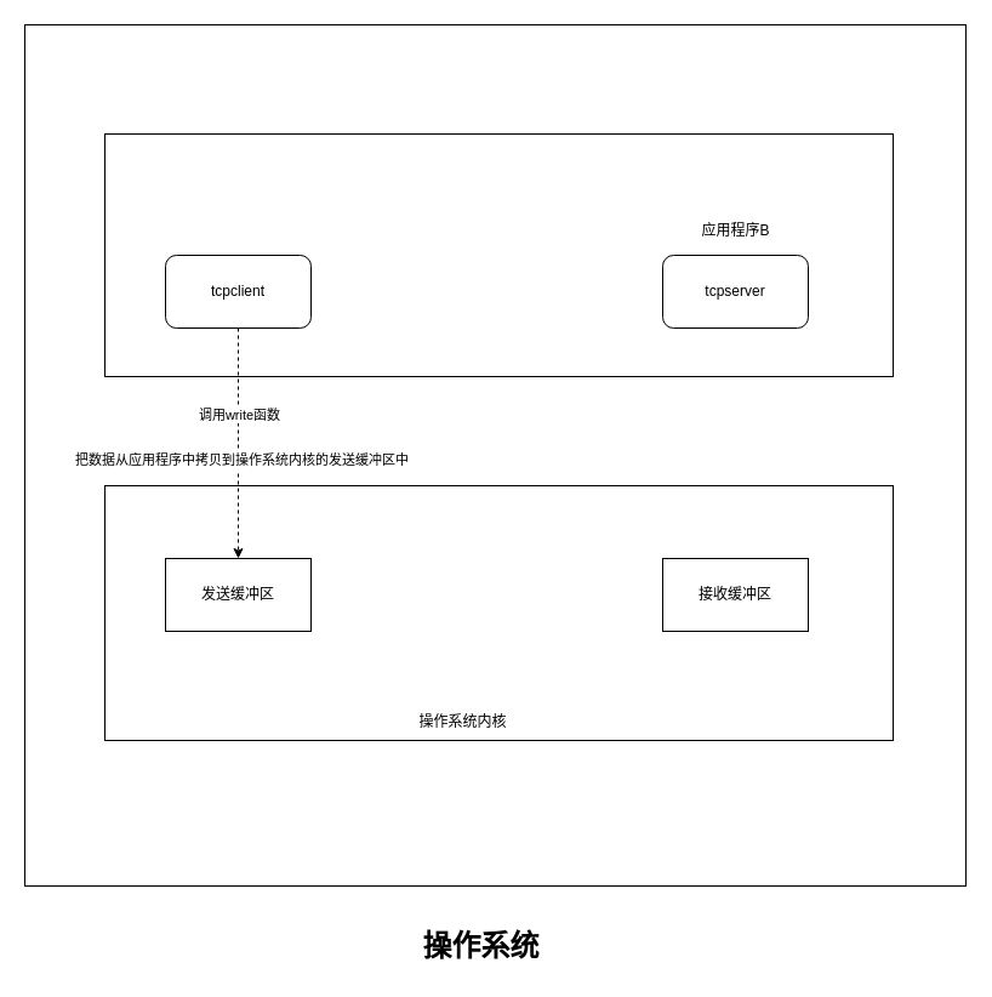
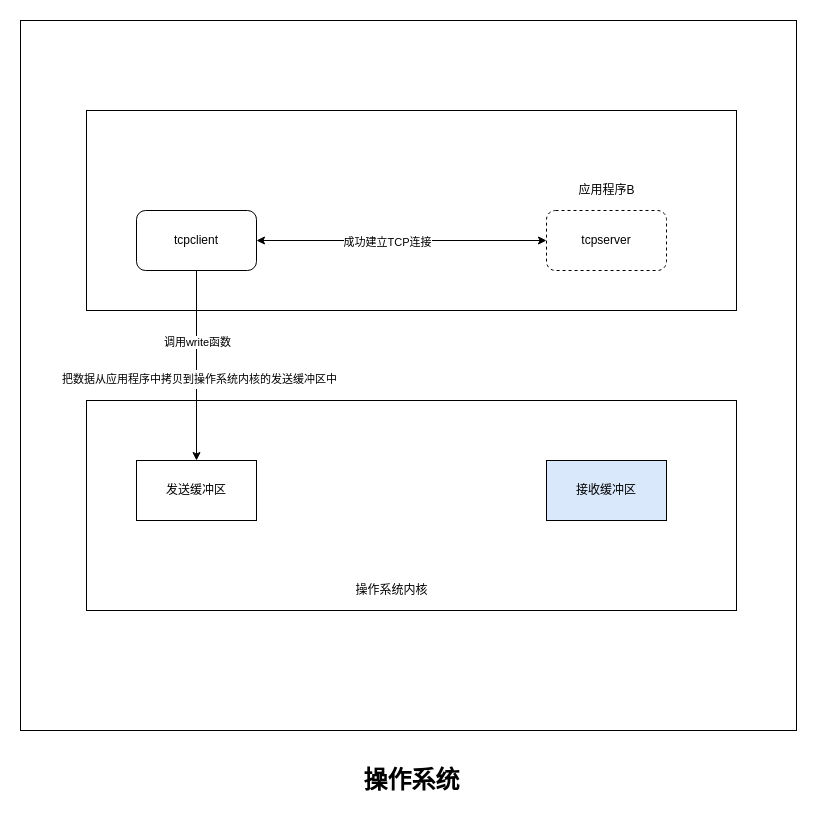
  <mxCell id="0" />
  <mxCell id="1" parent="0" />
  <mxCell id="2" value="" style="rounded=0;whiteSpace=wrap;html=1;" parent="1" vertex="1"><mxGeometry x="20" y="20" width="776" height="710" as="geometry" /></mxCell>
  <mxCell id="3" value="" style="rounded=0;whiteSpace=wrap;html=1;" parent="1" vertex="1"><mxGeometry x="86" y="110" width="650" height="200" as="geometry" /></mxCell>
  <mxCell id="4" value="" style="rounded=0;whiteSpace=wrap;html=1;" parent="1" vertex="1"><mxGeometry x="86" y="400" width="650" height="210" as="geometry" /></mxCell>
- <mxCell id="5" style="edgeStyle=orthogonalEdgeStyle;rounded=0;orthogonalLoop=1;jettySize=auto;html=1;exitX=0.5;exitY=1;exitDx=0;exitDy=0;entryX=0.5;entryY=0;entryDx=0;entryDy=0;dashed=1;" parent="1" source="9" target="12" edge="1"><mxGeometry relative="1" as="geometry" /></mxCell>
+ <mxCell id="5" style="edgeStyle=orthogonalEdgeStyle;rounded=0;orthogonalLoop=1;jettySize=auto;html=1;exitX=0.5;exitY=1;exitDx=0;exitDy=0;entryX=0.5;entryY=0;entryDx=0;entryDy=0;" parent="1" source="9" target="12" edge="1"><mxGeometry relative="1" as="geometry" /></mxCell>
  <mxCell id="6" value="调用write函数" style="edgeLabel;html=1;align=center;verticalAlign=middle;resizable=0;points=[];" parent="5" vertex="1" connectable="0"><mxGeometry x="-0.25" relative="1" as="geometry"><mxPoint as="offset" /></mxGeometry></mxCell>
  <mxCell id="7" value="&lt;span style=&quot;color: rgba(0 , 0 , 0 , 0) ; font-family: monospace ; font-size: 0px ; background-color: rgb(248 , 249 , 250)&quot;&gt;%3CmxGraphModel%3E%3Croot%3E%3CmxCell%20id%3D%220%22%2F%3E%3CmxCell%20id%3D%221%22%20parent%3D%220%22%2F%3E%3CmxCell%20id%3D%222%22%20value%3D%22%E5%BA%94%E7%94%A8%E7%A8%8B%E5%BA%8FA%22%20style%3D%22text%3Bhtml%3D1%3Balign%3Dcenter%3BverticalAlign%3Dmiddle%3Bresizable%3D0%3Bpoints%3D%5B%5D%3Bautosize%3D1%3BstrokeColor%3Dnone%3BfillColor%3Dnone%3B%22%20vertex%3D%221%22%20parent%3D%221%22%3E%3CmxGeometry%20x%3D%22165%22%20y%3D%22330%22%20width%3D%2270%22%20height%3D%2220%22%20as%3D%22geometry%22%2F%3E%3C%2FmxCell%3E%3C%2Froot%3E%3C%2FmxGraphModel%3E&lt;/span&gt;" style="edgeLabel;html=1;align=center;verticalAlign=middle;resizable=0;points=[];" parent="5" vertex="1" connectable="0"><mxGeometry x="0.154" relative="1" as="geometry"><mxPoint as="offset" /></mxGeometry></mxCell>
  <mxCell id="8" value="&lt;div style=&quot;line-height: 1.75 ; text-align: left&quot;&gt;把数据从应用程序中拷贝到操作系统内核的发送缓冲区中&lt;/div&gt;" style="edgeLabel;html=1;align=center;verticalAlign=middle;resizable=0;points=[];" parent="5" vertex="1" connectable="0"><mxGeometry x="0.133" y="2" relative="1" as="geometry"><mxPoint as="offset" /></mxGeometry></mxCell>
  <mxCell id="9" value="tcpclient" style="rounded=1;whiteSpace=wrap;html=1;" parent="1" vertex="1"><mxGeometry x="136" y="210" width="120" height="60" as="geometry" /></mxCell>
- <mxCell id="10" value="tcpserver" style="rounded=1;whiteSpace=wrap;html=1;" parent="1" vertex="1"><mxGeometry x="546" y="210" width="120" height="60" as="geometry" /></mxCell>
- <mxCell id="11" value="操作系统" style="text;strokeColor=none;fillColor=none;html=1;fontSize=24;fontStyle=1;verticalAlign=middle;align=center;" parent="1" vertex="1"><mxGeometry x="346" y="760" width="100" height="40" as="geometry" /></mxCell>
+ <mxCell id="10" value="tcpserver" style="rounded=1;whiteSpace=wrap;html=1;dashed=1;" parent="1" vertex="1"><mxGeometry x="546" y="210" width="120" height="60" as="geometry" /></mxCell>
+ <mxCell id="11" value="操作系统" style="text;strokeColor=none;fillColor=none;html=1;fontSize=24;fontStyle=1;verticalAlign=middle;align=center;" parent="1" vertex="1"><mxGeometry x="361" y="760" width="100" height="40" as="geometry" /></mxCell>
  <mxCell id="12" value="发送缓冲区" style="rounded=0;whiteSpace=wrap;html=1;" parent="1" vertex="1"><mxGeometry x="136" y="460" width="120" height="60" as="geometry" /></mxCell>
  <mxCell id="13" value="应用程序B" style="text;html=1;align=center;verticalAlign=middle;resizable=0;points=[];autosize=1;strokeColor=none;fillColor=none;" parent="1" vertex="1"><mxGeometry x="571" y="180" width="70" height="20" as="geometry" /></mxCell>
- <mxCell id="16" value="操作系统内核" style="text;html=1;align=center;verticalAlign=middle;resizable=0;points=[];autosize=1;strokeColor=none;fillColor=none;" parent="1" vertex="1"><mxGeometry x="336" y="585" width="90" height="20" as="geometry" /></mxCell>
- <mxCell id="17" value="接收缓冲区" style="rounded=0;whiteSpace=wrap;html=1;" vertex="1" parent="1"><mxGeometry x="546" y="460" width="120" height="60" as="geometry" /></mxCell>
+ <mxCell id="14" value="" style="endArrow=classic;startArrow=classic;html=1;rounded=0;entryX=0;entryY=0.5;entryDx=0;entryDy=0;" parent="1" source="9" target="10" edge="1"><mxGeometry width="50" height="50" relative="1" as="geometry"><mxPoint x="386" y="270" as="sourcePoint" /><mxPoint x="436" y="220" as="targetPoint" /></mxGeometry></mxCell>
+ <mxCell id="15" value="成功建立TCP连接" style="edgeLabel;html=1;align=center;verticalAlign=middle;resizable=0;points=[];" parent="14" vertex="1" connectable="0"><mxGeometry x="-0.106" y="-1" relative="1" as="geometry"><mxPoint as="offset" /></mxGeometry></mxCell>
+ <mxCell id="16" value="操作系统内核" style="text;html=1;align=center;verticalAlign=middle;resizable=0;points=[];autosize=1;strokeColor=none;fillColor=none;" parent="1" vertex="1"><mxGeometry x="346" y="580" width="90" height="20" as="geometry" /></mxCell>
+ <mxCell id="17" value="接收缓冲区" style="rounded=0;whiteSpace=wrap;html=1;fillColor=#dae8fc;" vertex="1" parent="1"><mxGeometry x="546" y="460" width="120" height="60" as="geometry" /></mxCell>
